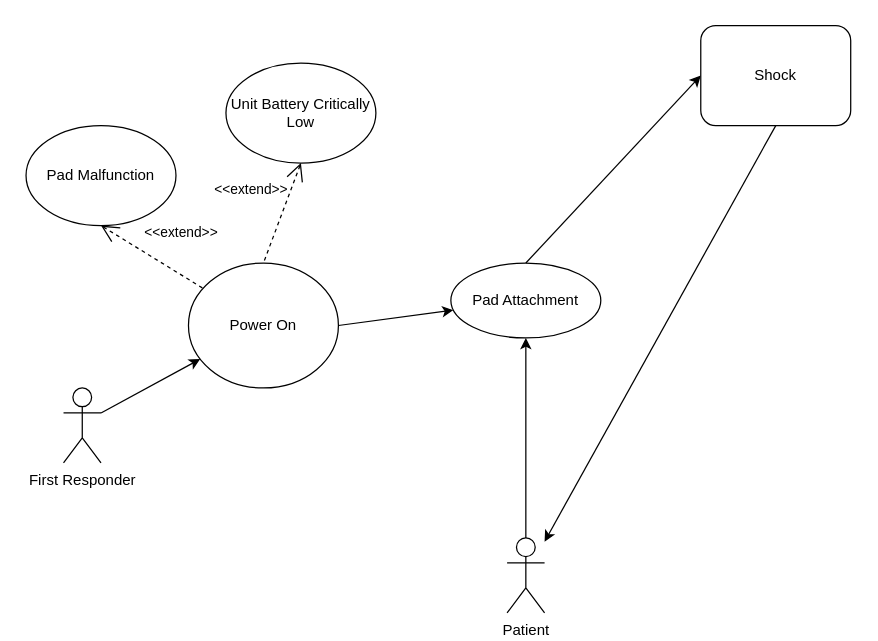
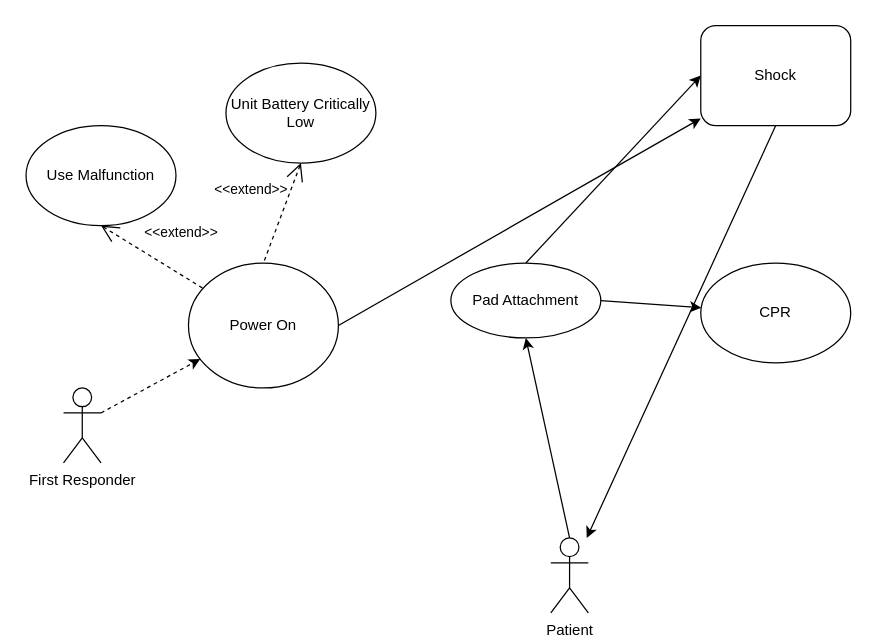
  <mxCell id="0" />
  <mxCell id="1" parent="0" />
  <mxCell id="2" value="First Responder" style="shape=umlActor;verticalLabelPosition=bottom;verticalAlign=top;html=1;outlineConnect=0;" parent="1" vertex="1"><mxGeometry x="50" y="310" width="30" height="60" as="geometry" /></mxCell>
- <mxCell id="3" value="" style="endArrow=classic;html=1;rounded=0;exitX=1;exitY=0.333;exitDx=0;exitDy=0;exitPerimeter=0;" parent="1" source="2" target="4" edge="1"><mxGeometry width="50" height="50" relative="1" as="geometry"><mxPoint x="110" y="430" as="sourcePoint" /><mxPoint x="170" y="280" as="targetPoint" /></mxGeometry></mxCell>
+ <mxCell id="3" value="" style="endArrow=classic;html=1;rounded=0;exitX=1;exitY=0.333;exitDx=0;exitDy=0;exitPerimeter=0;dashed=1;" parent="1" source="2" target="4" edge="1"><mxGeometry width="50" height="50" relative="1" as="geometry"><mxPoint x="110" y="430" as="sourcePoint" /><mxPoint x="170" y="280" as="targetPoint" /></mxGeometry></mxCell>
  <mxCell id="4" value="Power On" style="ellipse;whiteSpace=wrap;html=1;" parent="1" vertex="1"><mxGeometry x="150" y="210" width="120" height="100" as="geometry" /></mxCell>
  <mxCell id="5" value="&amp;lt;&amp;lt;extend&amp;gt;&amp;gt;" style="edgeStyle=none;html=1;startArrow=open;endArrow=none;startSize=12;verticalAlign=bottom;dashed=1;labelBackgroundColor=none;rounded=0;" parent="1" target="4" edge="1"><mxGeometry x="0.286" y="21" width="160" relative="1" as="geometry"><mxPoint x="80" y="180" as="sourcePoint" /><mxPoint x="220" y="160" as="targetPoint" /><mxPoint as="offset" /></mxGeometry></mxCell>
- <mxCell id="6" value="Pad Malfunction" style="ellipse;whiteSpace=wrap;html=1;" parent="1" vertex="1"><mxGeometry x="20" y="100" width="120" height="80" as="geometry" /></mxCell>
+ <mxCell id="6" value="Use Malfunction" style="ellipse;whiteSpace=wrap;html=1;" parent="1" vertex="1"><mxGeometry x="20" y="100" width="120" height="80" as="geometry" /></mxCell>
  <mxCell id="7" value="&amp;lt;&amp;lt;extend&amp;gt;&amp;gt;" style="edgeStyle=none;html=1;startArrow=open;endArrow=none;startSize=12;verticalAlign=bottom;dashed=1;labelBackgroundColor=none;rounded=0;entryX=0.5;entryY=0;entryDx=0;entryDy=0;" parent="1" target="4" edge="1"><mxGeometry x="-0.014" y="-27" width="160" relative="1" as="geometry"><mxPoint x="240" y="130" as="sourcePoint" /><mxPoint x="220" y="220" as="targetPoint" /><mxPoint as="offset" /></mxGeometry></mxCell>
  <mxCell id="8" value="Unit Battery Critically Low" style="ellipse;whiteSpace=wrap;html=1;" parent="1" vertex="1"><mxGeometry x="180" y="50" width="120" height="80" as="geometry" /></mxCell>
- <mxCell id="9" value="" style="endArrow=classic;html=1;rounded=0;exitX=1;exitY=0.5;exitDx=0;exitDy=0;" parent="1" source="4" target="10" edge="1"><mxGeometry width="50" height="50" relative="1" as="geometry"><mxPoint x="110" y="290" as="sourcePoint" /><mxPoint x="420" y="250" as="targetPoint" /></mxGeometry></mxCell>
+ <mxCell id="9" value="" style="endArrow=classic;html=1;rounded=0;exitX=1;exitY=0.5;exitDx=0;exitDy=0;" parent="1" source="4" target="12" edge="1"><mxGeometry width="50" height="50" relative="1" as="geometry"><mxPoint x="110" y="290" as="sourcePoint" /><mxPoint x="420" y="250" as="targetPoint" /></mxGeometry></mxCell>
  <mxCell id="10" value="Pad Attachment" style="ellipse;whiteSpace=wrap;html=1;" parent="1" vertex="1"><mxGeometry x="360" y="210" width="120" height="60" as="geometry" /></mxCell>
  <mxCell id="11" value="" style="endArrow=classic;html=1;rounded=0;exitX=0.5;exitY=0;exitDx=0;exitDy=0;entryX=0;entryY=0.5;entryDx=0;entryDy=0;" parent="1" source="10" target="12" edge="1"><mxGeometry width="50" height="50" relative="1" as="geometry"><mxPoint x="200" y="290" as="sourcePoint" /><mxPoint x="440" y="140" as="targetPoint" /></mxGeometry></mxCell>
  <mxCell id="12" value="Shock" style="whiteSpace=wrap;html=1;rounded=1;" parent="1" vertex="1"><mxGeometry x="560" y="20" width="120" height="80" as="geometry" /></mxCell>
+ <mxCell id="13" value="CPR" style="ellipse;whiteSpace=wrap;html=1;" parent="1" vertex="1"><mxGeometry x="560" y="210" width="120" height="80" as="geometry" /></mxCell>
  <mxCell id="14" value="" style="endArrow=classic;html=1;rounded=0;exitX=0.5;exitY=1;exitDx=0;exitDy=0;" parent="1" source="12" target="16" edge="1"><mxGeometry width="50" height="50" relative="1" as="geometry"><mxPoint x="390" y="200" as="sourcePoint" /><mxPoint x="440" y="150" as="targetPoint" /></mxGeometry></mxCell>
- <mxCell id="16" value="Patient" style="shape=umlActor;verticalLabelPosition=bottom;verticalAlign=top;html=1;outlineConnect=0;" vertex="1" parent="1"><mxGeometry x="405" y="430" width="30" height="60" as="geometry" /></mxCell>
+ <mxCell id="15" value="" style="endArrow=classic;html=1;rounded=0;exitX=1;exitY=0.5;exitDx=0;exitDy=0;" parent="1" source="10" target="13" edge="1"><mxGeometry width="50" height="50" relative="1" as="geometry"><mxPoint x="310" y="190" as="sourcePoint" /><mxPoint x="420" y="360" as="targetPoint" /></mxGeometry></mxCell>
+ <mxCell id="16" value="Patient" style="shape=umlActor;verticalLabelPosition=bottom;verticalAlign=top;html=1;outlineConnect=0;" vertex="1" parent="1"><mxGeometry x="440" y="430" width="30" height="60" as="geometry" /></mxCell>
  <mxCell id="17" value="" style="endArrow=classic;html=1;rounded=0;exitX=0.5;exitY=0;exitDx=0;exitDy=0;exitPerimeter=0;entryX=0.5;entryY=1;entryDx=0;entryDy=0;" edge="1" parent="1" source="16" target="10"><mxGeometry width="50" height="50" relative="1" as="geometry"><mxPoint x="520" y="300" as="sourcePoint" /><mxPoint x="570" y="250" as="targetPoint" /></mxGeometry></mxCell>
